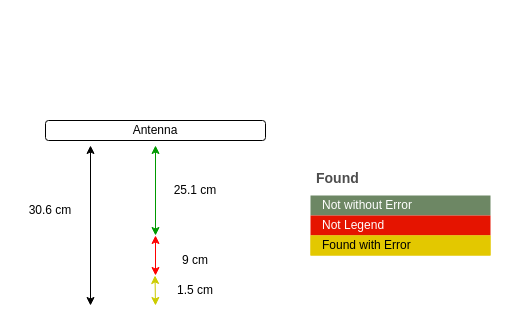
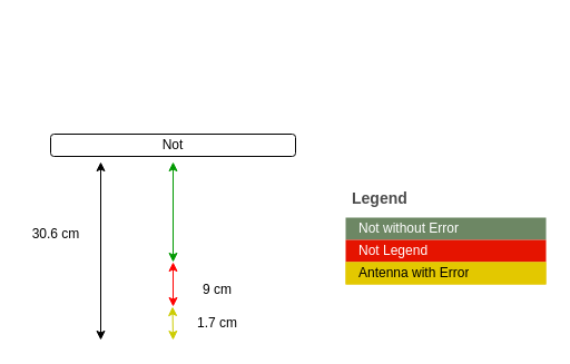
  <mxCell id="0" />
  <mxCell id="1" parent="0" />
  <mxCell id="2" value="" style="endArrow=classic;startArrow=classic;html=1;rounded=0;entryX=0.5;entryY=1;entryDx=0;entryDy=0;exitX=0.5;exitY=0;exitDx=0;exitDy=0;fillColor=#d5e8d4;strokeColor=#009900;" edge="1" parent="1" target="5"><mxGeometry width="50" height="50" relative="1" as="geometry"><mxPoint x="155" y="235" as="sourcePoint" /><mxPoint x="120" y="155" as="targetPoint" /></mxGeometry></mxCell>
  <mxCell id="3" value="" style="group" vertex="1" connectable="0" parent="1"><mxGeometry x="45" y="115" width="220" height="30" as="geometry" /></mxCell>
  <mxCell id="4" value="" style="rounded=1;whiteSpace=wrap;html=1;rotation=90;" vertex="1" parent="3"><mxGeometry x="100" y="-95" width="20" height="220" as="geometry" /></mxCell>
- <mxCell id="5" value="Antenna" style="text;html=1;strokeColor=none;fillColor=none;align=center;verticalAlign=middle;whiteSpace=wrap;rounded=0;" vertex="1" parent="3"><mxGeometry x="80" width="60" height="30" as="geometry" /></mxCell>
- <mxCell id="6" value="25.1 cm" style="text;html=1;strokeColor=none;fillColor=none;align=center;verticalAlign=middle;whiteSpace=wrap;rounded=0;" vertex="1" parent="1"><mxGeometry x="165" y="175" width="60" height="30" as="geometry" /></mxCell>
+ <mxCell id="5" value="Not" style="text;html=1;strokeColor=none;fillColor=none;align=center;verticalAlign=middle;whiteSpace=wrap;rounded=0;" vertex="1" parent="3"><mxGeometry x="80" width="60" height="30" as="geometry" /></mxCell>
  <mxCell id="7" value="" style="endArrow=classic;startArrow=classic;html=1;rounded=0;fillColor=#e51400;strokeColor=#FF0000;" edge="1" parent="1"><mxGeometry width="50" height="50" relative="1" as="geometry"><mxPoint x="155" y="275" as="sourcePoint" /><mxPoint x="155" y="235" as="targetPoint" /></mxGeometry></mxCell>
  <mxCell id="8" value="9&amp;nbsp;cm" style="text;html=1;strokeColor=none;fillColor=none;align=center;verticalAlign=middle;whiteSpace=wrap;rounded=0;" vertex="1" parent="1"><mxGeometry x="165" y="245" width="60" height="30" as="geometry" /></mxCell>
  <mxCell id="9" value="" style="endArrow=classic;startArrow=classic;html=1;rounded=0;strokeColor=#CCCC00;" edge="1" parent="1"><mxGeometry width="50" height="50" relative="1" as="geometry"><mxPoint x="155" y="305" as="sourcePoint" /><mxPoint x="154.5" y="275" as="targetPoint" /></mxGeometry></mxCell>
- <mxCell id="10" value="1.5&amp;nbsp;cm" style="text;html=1;strokeColor=none;fillColor=none;align=center;verticalAlign=middle;whiteSpace=wrap;rounded=0;" vertex="1" parent="1"><mxGeometry x="165" y="275" width="60" height="30" as="geometry" /></mxCell>
+ <mxCell id="10" value="1.7&amp;nbsp;cm" style="text;html=1;strokeColor=none;fillColor=none;align=center;verticalAlign=middle;whiteSpace=wrap;rounded=0;" vertex="1" parent="1"><mxGeometry x="165" y="275" width="60" height="30" as="geometry" /></mxCell>
  <mxCell id="11" value="" style="endArrow=classic;startArrow=classic;html=1;rounded=0;" edge="1" parent="1"><mxGeometry width="50" height="50" relative="1" as="geometry"><mxPoint x="90" y="305" as="sourcePoint" /><mxPoint x="90" y="145" as="targetPoint" /></mxGeometry></mxCell>
  <mxCell id="12" value="30.6 cm" style="text;html=1;strokeColor=none;fillColor=none;align=center;verticalAlign=middle;whiteSpace=wrap;rounded=0;" vertex="1" parent="1"><mxGeometry x="20" y="195" width="60" height="30" as="geometry" /></mxCell>
- <mxCell id="13" value="Found" style="shape=table;startSize=30;container=1;collapsible=0;childLayout=tableLayout;fontSize=14;align=left;verticalAlign=top;fillColor=none;strokeColor=none;fontColor=#4D4D4D;fontStyle=1;spacingLeft=6;spacing=0;resizable=0;" vertex="1" parent="1"><mxGeometry x="310" y="165" width="180" height="90" as="geometry" /></mxCell>
+ <mxCell id="13" value="Legend" style="shape=table;startSize=30;container=1;collapsible=0;childLayout=tableLayout;fontSize=14;align=left;verticalAlign=top;fillColor=none;strokeColor=none;fontColor=#4D4D4D;fontStyle=1;spacingLeft=6;spacing=0;resizable=0;" vertex="1" parent="1"><mxGeometry x="310" y="165" width="180" height="90" as="geometry" /></mxCell>
  <mxCell id="14" value="" style="shape=tableRow;horizontal=0;startSize=0;swimlaneHead=0;swimlaneBody=0;strokeColor=inherit;top=0;left=0;bottom=0;right=0;collapsible=0;dropTarget=0;fillColor=none;points=[[0,0.5],[1,0.5]];portConstraint=eastwest;fontSize=12;" vertex="1" parent="13"><mxGeometry y="30" width="180" height="20" as="geometry" /></mxCell>
  <mxCell id="15" value="Not without Error" style="shape=partialRectangle;html=1;whiteSpace=wrap;connectable=0;strokeColor=#3A5431;overflow=hidden;fillColor=#6d8764;top=0;left=0;bottom=0;right=0;pointerEvents=1;fontSize=12;align=left;fontColor=#ffffff;spacingLeft=10;spacingRight=4;" vertex="1" parent="14"><mxGeometry width="180" height="20" as="geometry"><mxRectangle width="180" height="20" as="alternateBounds" /></mxGeometry></mxCell>
  <mxCell id="16" value="" style="shape=tableRow;horizontal=0;startSize=0;swimlaneHead=0;swimlaneBody=0;strokeColor=inherit;top=0;left=0;bottom=0;right=0;collapsible=0;dropTarget=0;fillColor=none;points=[[0,0.5],[1,0.5]];portConstraint=eastwest;fontSize=12;" vertex="1" parent="13"><mxGeometry y="50" width="180" height="20" as="geometry" /></mxCell>
  <mxCell id="17" value="Not Legend" style="shape=partialRectangle;html=1;whiteSpace=wrap;connectable=0;strokeColor=#B20000;overflow=hidden;fillColor=#e51400;top=0;left=0;bottom=0;right=0;pointerEvents=1;fontSize=12;align=left;fontColor=#ffffff;spacingLeft=10;spacingRight=4;" vertex="1" parent="16"><mxGeometry width="180" height="20" as="geometry"><mxRectangle width="180" height="20" as="alternateBounds" /></mxGeometry></mxCell>
  <mxCell id="18" value="" style="shape=tableRow;horizontal=0;startSize=0;swimlaneHead=0;swimlaneBody=0;strokeColor=#B09500;top=0;left=0;bottom=0;right=0;collapsible=0;dropTarget=0;fillColor=#e3c800;points=[[0,0.5],[1,0.5]];portConstraint=eastwest;fontSize=12;fontColor=#000000;" vertex="1" parent="13"><mxGeometry y="70" width="180" height="20" as="geometry" /></mxCell>
- <mxCell id="19" value="Found with Error" style="shape=partialRectangle;html=1;whiteSpace=wrap;connectable=0;strokeColor=#B09500;overflow=hidden;fillColor=#e3c800;top=0;left=0;bottom=0;right=0;pointerEvents=1;fontSize=12;align=left;fontColor=#000000;spacingLeft=10;spacingRight=4;" vertex="1" parent="18"><mxGeometry width="180" height="20" as="geometry"><mxRectangle width="180" height="20" as="alternateBounds" /></mxGeometry></mxCell>
+ <mxCell id="19" value="Antenna with Error" style="shape=partialRectangle;html=1;whiteSpace=wrap;connectable=0;strokeColor=#B09500;overflow=hidden;fillColor=#e3c800;top=0;left=0;bottom=0;right=0;pointerEvents=1;fontSize=12;align=left;fontColor=#000000;spacingLeft=10;spacingRight=4;" vertex="1" parent="18"><mxGeometry width="180" height="20" as="geometry"><mxRectangle width="180" height="20" as="alternateBounds" /></mxGeometry></mxCell>
